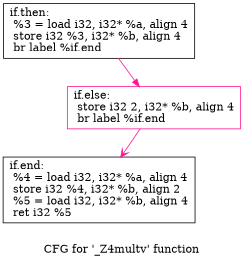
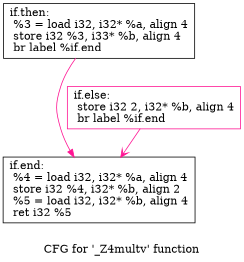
  digraph {
    label="CFG for '_Z4multv' function"
    node [color=black shape=record]
    edge [color=deeppink]
-   n1 [label="{if.then:                                          \l  %3 = load i32, i32* %a, align 4\l  store i32 %3, i32* %b, align 4\l  br label %if.end\l}"]
+   n1 [label="{if.then:                                          \l  %3 = load i32, i32* %a, align 4\l  store i32 %3, i33* %b, align 4\l  br label %if.end\l}"]
    n2 [label="{if.end:                                           \l  %4 = load i32, i32* %a, align 4\l  store i32 %4, i32* %b, align 2\l  %5 = load i32, i32* %b, align 4\l  ret i32 %5\l}"]
    n3 [color=deeppink label="{if.else:                                          \l  store i32 2, i32* %b, align 4\l  br label %if.end\l}"]
-   n1 -> n3 [arrowhead=normal]
+   n1 -> n2 [arrowhead=normal]
    n3 -> n2 [arrowhead=vee]
  }
